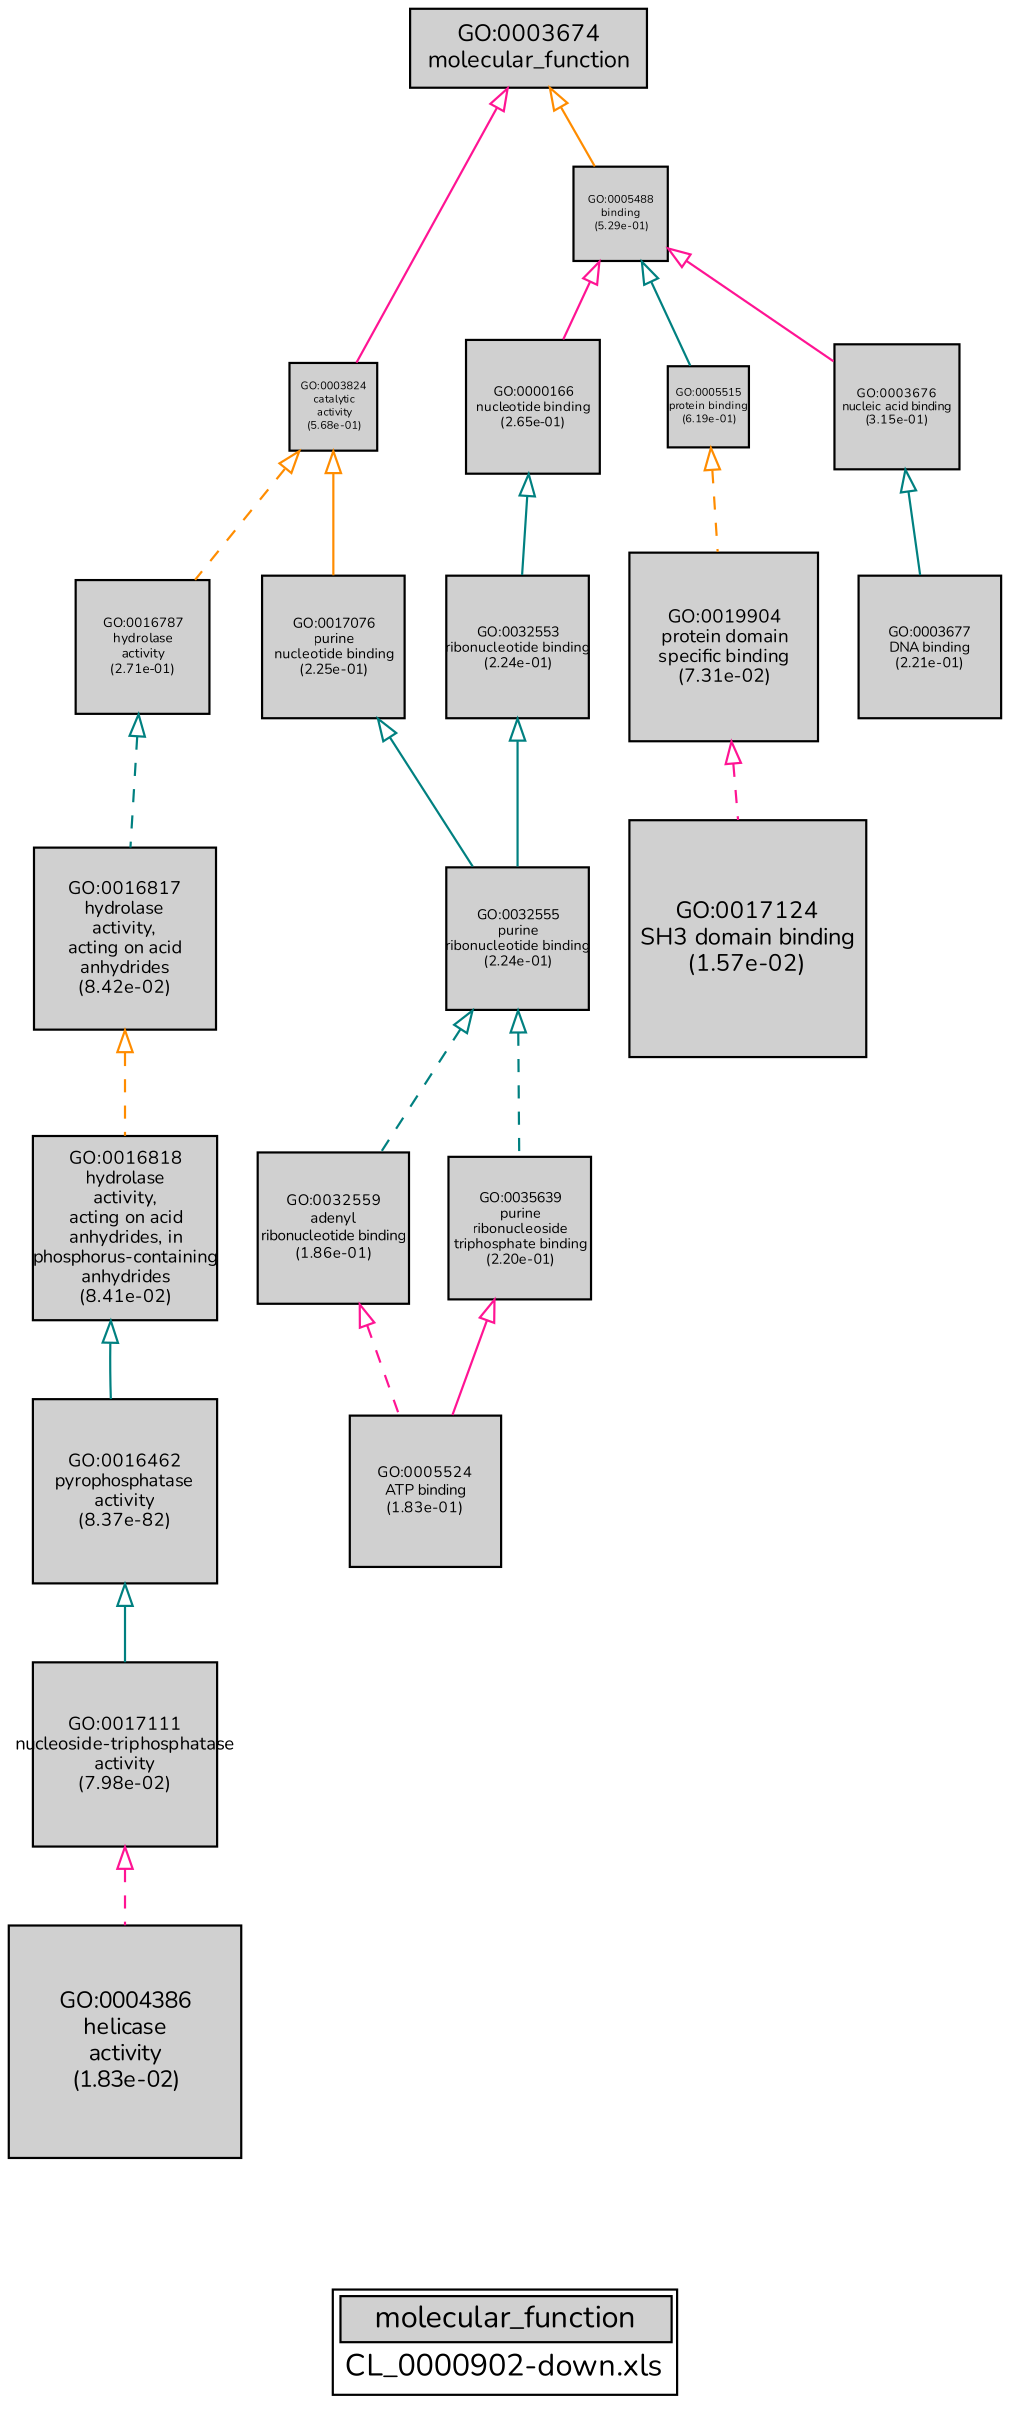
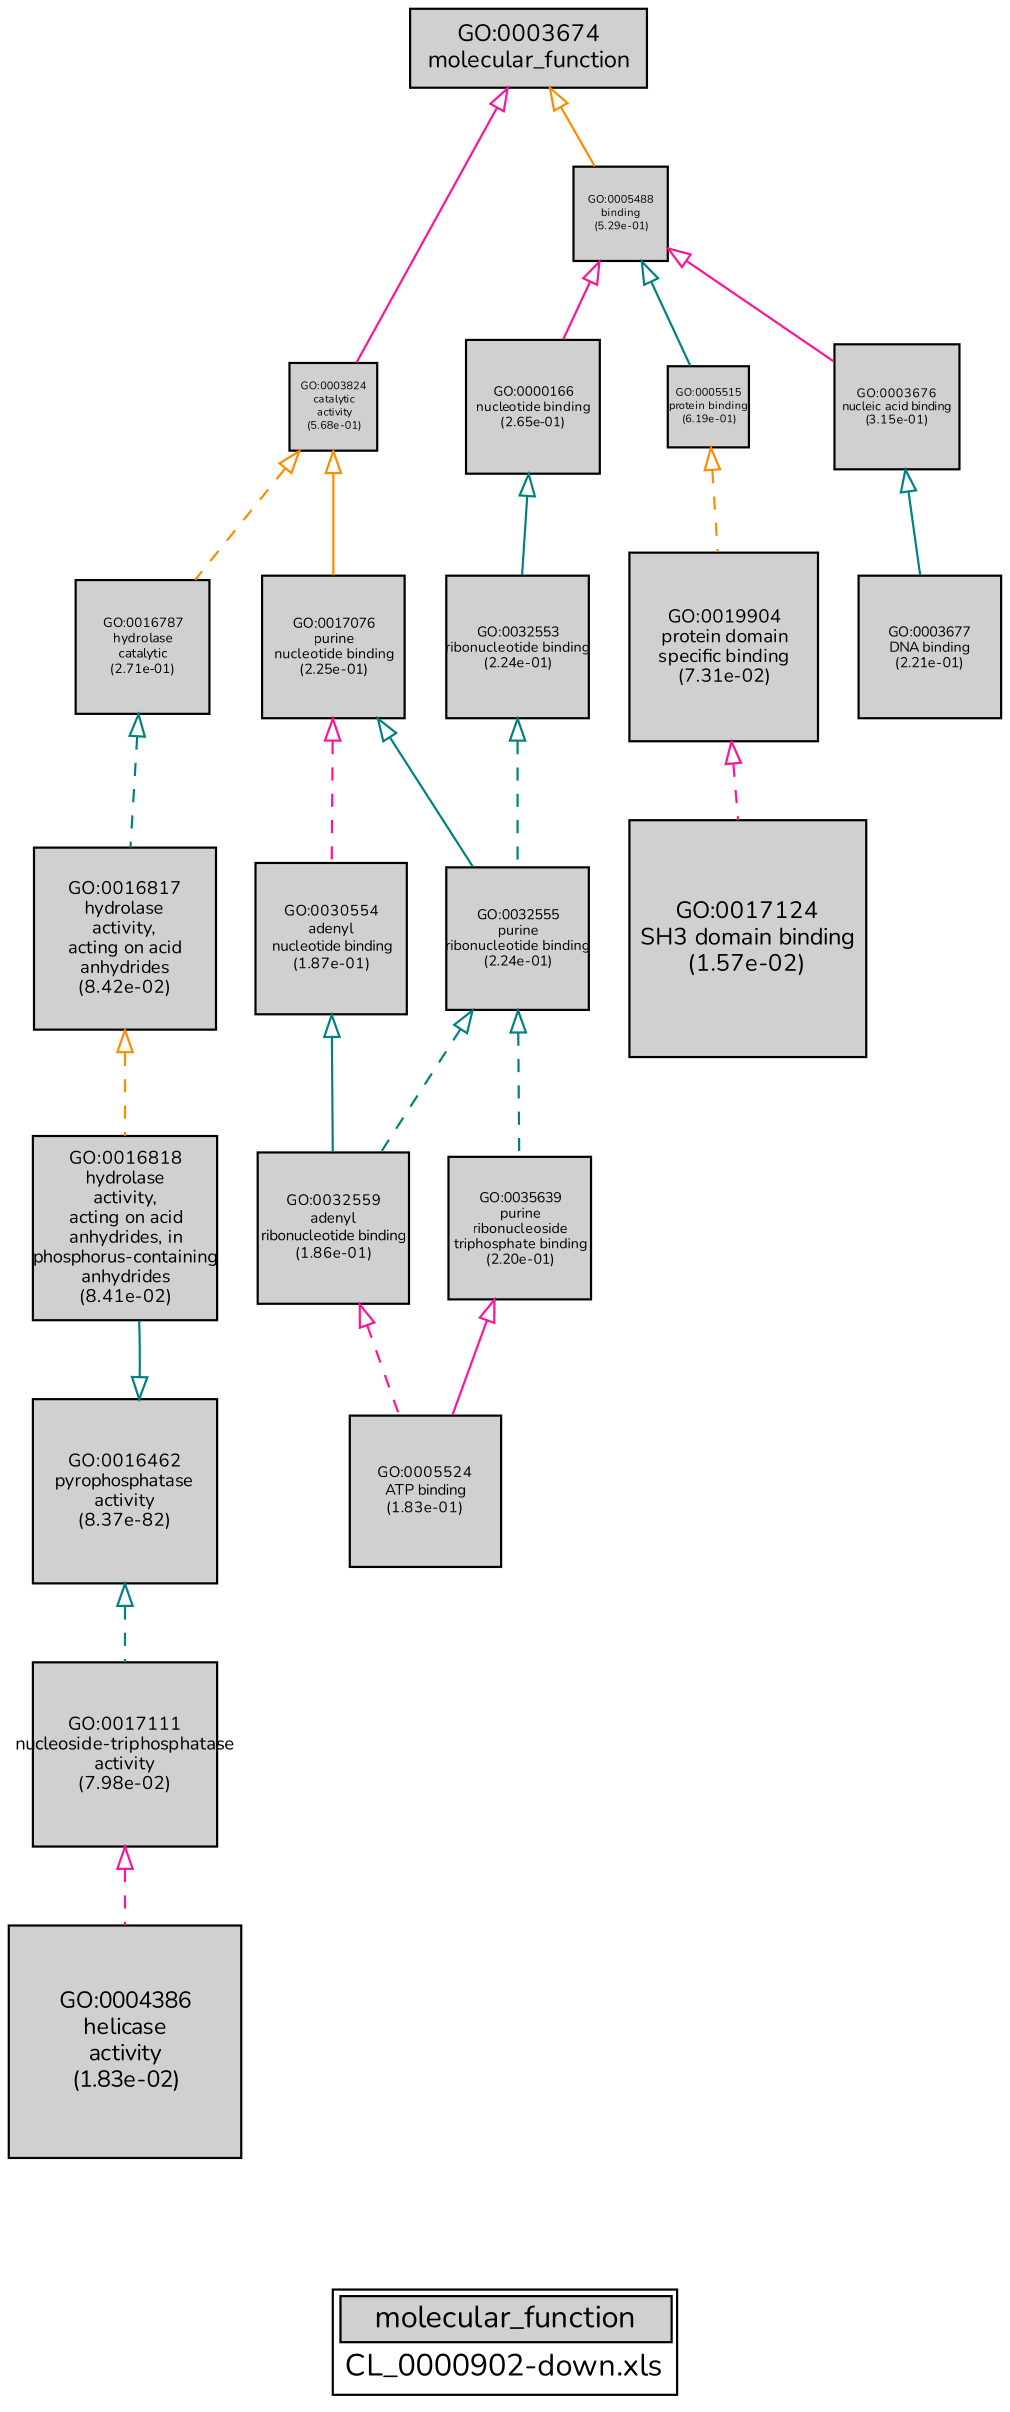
  digraph {
    bgcolor="#FFFFFF"
    fontname=Nunito
    label=<<TABLE COLOR="black" BGCOLOR="white"><TR><TD COLSPAN="2" BGCOLOR="#D0D0D0"><FONT COLOR="black">molecular_function</FONT></TD></TR><TR><TD BORDER="0">CL_0000902-down.xls</TD></TR></TABLE>>
    node [color=black fillcolor="#D0D0D0" fixedsize=true fontcolor=black fontname=Nunito fontsize=5.0 shape=box style=filled]
    edge [arrowtail=empty color=teal dir=back fontname=Nunito style=solid weight=5.0]
    n1 [fontsize=8.35117240382 height=1.15988505609 label=<<TABLE BORDER="0"><TR><TD>GO:0016818<BR/>hydrolase<BR/>activity,<BR/>acting on acid<BR/>anhydrides, in<BR/>phosphorus-containing<BR/>anhydrides<BR/>(8.41e-02)</TD></TR></TABLE>> width=1.15988505609]
    n2 [fontsize=8.34858380821 height=1.15952552892 label=<<TABLE BORDER="0"><TR><TD>GO:0016817<BR/>hydrolase<BR/>activity,<BR/>acting on acid<BR/>anhydrides<BR/>(8.42e-02)</TD></TR></TABLE>> width=1.15952552892]
    n3 [fontsize=6.50739764586 height=0.903805228591 label=<<TABLE BORDER="0"><TR><TD>GO:0032553<BR/>ribonucleotide binding<BR/>(2.24e-01)</TD></TR></TABLE>> width=0.903805228591]
    n4 [fontsize=6.50854632866 height=0.903964767869 label=<<TABLE BORDER="0"><TR><TD>GO:0032555<BR/>purine<BR/>ribonucleotide binding<BR/>(2.24e-01)</TD></TR></TABLE>> width=0.903964767869]
    n5 [fontsize=6.50051602895 height=0.902849448466 label=<<TABLE BORDER="0"><TR><TD>GO:0017076<BR/>purine<BR/>nucleotide binding<BR/>(2.25e-01)</TD></TR></TABLE>> width=0.902849448466]
    n6 [fontsize=8.43856022602 height=1.17202225361 label=<<TABLE BORDER="0"><TR><TD>GO:0017111<BR/>nucleoside-triphosphatase<BR/>activity<BR/>(7.98e-02)</TD></TR></TABLE>> width=1.17202225361]
    n7 [fontsize=6.13873773483 height=0.852602463171 label=<<TABLE BORDER="0"><TR><TD>GO:0000166<BR/>nucleotide binding<BR/>(2.65e-01)</TD></TR></TABLE>> width=0.852602463171]
    n8 [fontsize=6.92812249942 height=0.96223923603 label=<<TABLE BORDER="0"><TR><TD>GO:0005524<BR/>ATP binding<BR/>(1.83e-01)</TD></TR></TABLE>> width=0.96223923603]
    n9 [fontsize=6.89581895322 height=0.957752632392 label=<<TABLE BORDER="0"><TR><TD>GO:0032559<BR/>adenyl<BR/>ribonucleotide binding<BR/>(1.86e-01)</TD></TR></TABLE>> width=0.957752632392]
    n10 [height=0.518555245839 label=<<TABLE BORDER="0"><TR><TD>GO:0005515<BR/>protein binding<BR/>(6.19e-01)</TD></TR></TABLE>> width=0.518555245839]
    n11 [height=0.56131581627 label=<<TABLE BORDER="0"><TR><TD>GO:0003824<BR/>catalytic<BR/>activity<BR/>(5.68e-01)</TD></TR></TABLE>> width=0.56131581627]
    n12 [fontsize=6.5339449241 height=0.90749235057 label=<<TABLE BORDER="0"><TR><TD>GO:0003677<BR/>DNA binding<BR/>(2.21e-01)</TD></TR></TABLE>> width=0.90749235057]
    n13 [fontsize=8.35895856598 height=1.1609664675 label=<<TABLE BORDER="0"><TR><TD>GO:0016462<BR/>pyrophosphatase<BR/>activity<BR/>(8.37e-82)</TD></TR></TABLE>> width=1.1609664675]
+   n14 [fontsize=6.88647617881 height=0.956455024835 label=<<TABLE BORDER="0"><TR><TD>GO:0030554<BR/>adenyl<BR/>nucleotide binding<BR/>(1.87e-01)</TD></TR></TABLE>> width=0.956455024835]
    n15 [fontsize=5.73066652965 height=0.795925906896 label=<<TABLE BORDER="0"><TR><TD>GO:0003676<BR/>nucleic acid binding<BR/>(3.15e-01)</TD></TR></TABLE>> width=0.795925906896]
    n16 [fontsize=10.6027152908 height=1.47259934594 label=<<TABLE BORDER="0"><TR><TD>GO:0004386<BR/>helicase<BR/>activity<BR/>(1.83e-02)</TD></TR></TABLE>> width=1.47259934594]
    n17 [fontsize=10.8 height=1.5 label=<<TABLE BORDER="0"><TR><TD>GO:0017124<BR/>SH3 domain binding<BR/>(1.57e-02)</TD></TR></TABLE>> width=1.5]
    n18 [height=0.594239387184 label=<<TABLE BORDER="0"><TR><TD>GO:0005488<BR/>binding<BR/>(5.29e-01)</TD></TR></TABLE>> width=0.594239387184]
    n19 [fontsize=10.8 label=<<TABLE BORDER="0"><TR><TD>GO:0003674<BR/>molecular_function</TD></TR></TABLE>> width=1.5]
    n20 [fontsize=6.54673686715 height=0.909269009327 label=<<TABLE BORDER="0"><TR><TD>GO:0035639<BR/>purine<BR/>ribonucleoside<BR/>triphosphate binding<BR/>(2.20e-01)</TD></TR></TABLE>> width=0.909269009327]
    n21 [fontsize=8.58181911203 height=1.19191932112 label=<<TABLE BORDER="0"><TR><TD>GO:0019904<BR/>protein domain<BR/>specific binding<BR/>(7.31e-02)</TD></TR></TABLE>> width=1.19191932112]
-   n22 [fontsize=6.08115141121 height=0.844604362667 label=<<TABLE BORDER="0"><TR><TD>GO:0016787<BR/>hydrolase<BR/>activity<BR/>(2.71e-01)</TD></TR></TABLE>> width=0.844604362667]
+   n22 [fontsize=6.08115141121 height=0.844604362667 label=<<TABLE BORDER="0"><TR><TD>GO:0016787<BR/>hydrolase<BR/>catalytic<BR/>(2.71e-01)</TD></TR></TABLE>> width=0.844604362667]
    subgraph sub_1 {
      n1
      n2
      n3
      n4
      n5
      n6
      n7
      n8
      n9
      n10
      n11
      n12
      n13
+     n14
      n15
      n16
      n17
      n18
      n19
      n20
      n21
      n22
    }
    subgraph sub_2 {
      subgraph sub_3 {
        subgraph sub_4 {
        }
        subgraph sub_5 {
        }
      }
      subgraph sub_6 {
      }
      subgraph sub_7 {
        n1
        n2
        n3
        n4
        n5
        n6
        n7
        n8
        n9
        n10
        n11
        n12
        n13
+       n14
        n15
        n16
        n17
        n18
        n19
        n20
        n21
        n22
      }
    }
-   n1 -> n13
+   n13 -> n1
    n2 -> n1 [color=darkorange style=dashed]
-   n3 -> n4
+   n3 -> n4 [style=dashed]
    n4 -> n9 [style=dashed]
    n4 -> n20 [style=dashed]
    n5 -> n4
+   n5 -> n14 [color=deeppink style=dashed]
    n6 -> n16 [color=deeppink style=dashed]
    n7 -> n3
    n9 -> n8 [color=deeppink style=dashed]
    n10 -> n21 [color=darkorange style=dashed]
    n11 -> n5 [color=darkorange]
    n11 -> n22 [color=darkorange style=dashed]
-   n13 -> n6
+   n13 -> n6 [style=dashed]
+   n14 -> n9
    n15 -> n12
    n18 -> n7 [color=deeppink]
    n18 -> n10
    n18 -> n15 [color=deeppink]
    n19 -> n11 [color=deeppink]
    n19 -> n18 [color=darkorange]
    n20 -> n8 [color=deeppink]
    n21 -> n17 [color=deeppink style=dashed]
    n22 -> n2 [style=dashed]
  }
